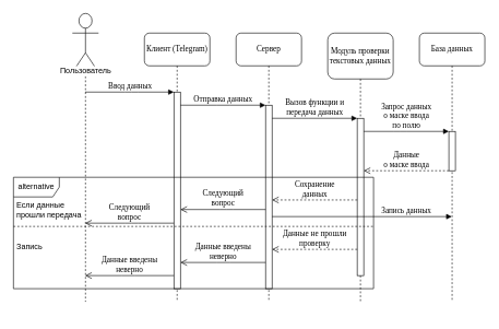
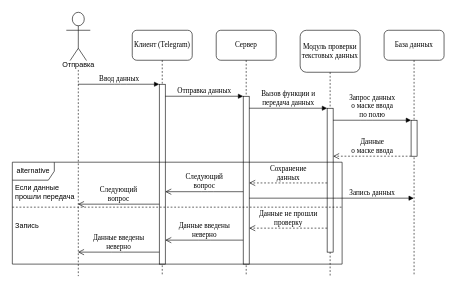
  <mxCell id="0" />
  <mxCell id="1" parent="0" />
  <mxCell id="2" value="Клиент (Telegram)" style="shape=umlLifeline;perimeter=lifelinePerimeter;whiteSpace=wrap;html=1;container=1;collapsible=0;recursiveResize=0;outlineConnect=0;rounded=1;shadow=0;comic=0;labelBackgroundColor=none;strokeWidth=1;fontFamily=Verdana;fontSize=12;align=center;size=50;" parent="1" vertex="1"><mxGeometry x="220" y="50" width="100" height="410" as="geometry" /></mxCell>
  <mxCell id="3" value="" style="html=1;points=[];perimeter=orthogonalPerimeter;rounded=0;shadow=0;comic=0;labelBackgroundColor=none;strokeWidth=1;fontFamily=Verdana;fontSize=12;align=center;" parent="2" vertex="1"><mxGeometry x="45" y="90" width="10" height="300" as="geometry" /></mxCell>
  <mxCell id="4" value="" style="group" parent="1" vertex="1" connectable="0"><mxGeometry x="90" y="20" width="80" height="460" as="geometry" /></mxCell>
  <mxCell id="5" value="" style="shape=umlLifeline;perimeter=lifelinePerimeter;whiteSpace=wrap;html=1;container=1;dropTarget=0;collapsible=0;recursiveResize=0;outlineConnect=0;portConstraint=eastwest;newEdgeStyle={&quot;edgeStyle&quot;:&quot;elbowEdgeStyle&quot;,&quot;elbow&quot;:&quot;vertical&quot;,&quot;curved&quot;:0,&quot;rounded&quot;:0};participant=umlActor;size=90;" parent="4" vertex="1"><mxGeometry x="20" width="40" height="440" as="geometry" /></mxCell>
- <mxCell id="6" value="Пользователь" style="text;align=center;fontStyle=0;verticalAlign=middle;spacingLeft=3;spacingRight=3;strokeColor=none;rotatable=0;points=[[0,0.5],[1,0.5]];portConstraint=eastwest;html=1;labelBackgroundColor=default;" parent="4" vertex="1"><mxGeometry y="78.222" width="80" height="19.067" as="geometry" /></mxCell>
+ <mxCell id="6" value="Отправка" style="text;align=center;fontStyle=0;verticalAlign=middle;spacingLeft=3;spacingRight=3;strokeColor=none;rotatable=0;points=[[0,0.5],[1,0.5]];portConstraint=eastwest;html=1;labelBackgroundColor=default;" parent="4" vertex="1"><mxGeometry y="78.222" width="80" height="19.067" as="geometry" /></mxCell>
  <mxCell id="7" value="Сервер" style="shape=umlLifeline;perimeter=lifelinePerimeter;whiteSpace=wrap;html=1;container=1;collapsible=0;recursiveResize=0;outlineConnect=0;rounded=1;shadow=0;comic=0;labelBackgroundColor=none;strokeWidth=1;fontFamily=Verdana;fontSize=12;align=center;size=50;" parent="1" vertex="1"><mxGeometry x="360" y="50" width="100" height="410" as="geometry" /></mxCell>
  <mxCell id="8" value="" style="html=1;points=[];perimeter=orthogonalPerimeter;rounded=0;shadow=0;comic=0;labelBackgroundColor=none;strokeWidth=1;fontFamily=Verdana;fontSize=12;align=center;" parent="7" vertex="1"><mxGeometry x="45" y="110" width="10" height="280" as="geometry" /></mxCell>
  <mxCell id="9" value="Модуль проверки текстовых данных" style="shape=umlLifeline;perimeter=lifelinePerimeter;whiteSpace=wrap;html=1;container=1;collapsible=0;recursiveResize=0;outlineConnect=0;rounded=1;shadow=0;comic=0;labelBackgroundColor=none;strokeWidth=1;fontFamily=Verdana;fontSize=12;align=center;size=70;" parent="1" vertex="1"><mxGeometry x="500" y="50" width="100" height="410" as="geometry" /></mxCell>
  <mxCell id="10" value="" style="html=1;points=[];perimeter=orthogonalPerimeter;rounded=0;shadow=0;comic=0;labelBackgroundColor=none;strokeWidth=1;fontFamily=Verdana;fontSize=12;align=center;" parent="9" vertex="1"><mxGeometry x="45" y="130" width="10" height="240" as="geometry" /></mxCell>
  <mxCell id="11" value="alternative" style="shape=umlFrame;whiteSpace=wrap;html=1;pointerEvents=0;width=70;height=30;container=1;recursiveResize=1;" parent="9" vertex="1"><mxGeometry x="-480" y="220" width="550" height="170" as="geometry" /></mxCell>
  <mxCell id="12" value="" style="line;strokeWidth=1;fillColor=none;align=left;verticalAlign=middle;spacingTop=-1;spacingLeft=3;spacingRight=3;rotatable=0;labelPosition=right;points=[];portConstraint=eastwest;strokeColor=default;dashed=1;perimeterSpacing=0;" parent="11" vertex="1"><mxGeometry y="69.229" width="550" height="11.538" as="geometry" /></mxCell>
  <mxCell id="13" value="Если данные&lt;br&gt;прошли&amp;nbsp;передача" style="text;align=left;fontStyle=0;verticalAlign=middle;spacingLeft=3;spacingRight=3;strokeColor=none;rotatable=0;points=[[0,0.5],[1,0.5]];portConstraint=eastwest;html=1;" parent="11" vertex="1"><mxGeometry y="34.615" width="86.275" height="30.0" as="geometry" /></mxCell>
  <mxCell id="14" value="Запись" style="text;align=left;fontStyle=0;verticalAlign=middle;spacingLeft=3;spacingRight=3;strokeColor=none;rotatable=0;points=[[0,0.5],[1,0.5]];portConstraint=eastwest;html=1;" parent="11" vertex="1"><mxGeometry y="92.308" width="86.275" height="30.0" as="geometry" /></mxCell>
  <mxCell id="15" value="Сохранение&lt;br&gt;данных" style="html=1;verticalAlign=bottom;endArrow=open;dashed=1;endSize=8;labelBackgroundColor=none;fontFamily=Verdana;fontSize=12;" parent="11" edge="1"><mxGeometry relative="1" as="geometry"><mxPoint x="395" y="34.615" as="targetPoint" /><mxPoint x="525" y="34.615" as="sourcePoint" /><mxPoint as="offset" /><Array as="points"><mxPoint x="460" y="34.615" /></Array></mxGeometry></mxCell>
  <mxCell id="16" value="База данных" style="shape=umlLifeline;perimeter=lifelinePerimeter;whiteSpace=wrap;html=1;container=1;collapsible=0;recursiveResize=0;outlineConnect=0;rounded=1;shadow=0;comic=0;labelBackgroundColor=none;strokeWidth=1;fontFamily=Verdana;fontSize=12;align=center;size=50;" parent="1" vertex="1"><mxGeometry x="640" y="50" width="100" height="410" as="geometry" /></mxCell>
  <mxCell id="17" value="" style="html=1;points=[];perimeter=orthogonalPerimeter;rounded=0;shadow=0;comic=0;labelBackgroundColor=none;strokeWidth=1;fontFamily=Verdana;fontSize=12;align=center;" parent="16" vertex="1"><mxGeometry x="45" y="150" width="10" height="60" as="geometry" /></mxCell>
  <mxCell id="18" value="Отправка данных" style="html=1;verticalAlign=bottom;endArrow=block;labelBackgroundColor=none;fontFamily=Verdana;fontSize=12;edgeStyle=elbowEdgeStyle;elbow=vertical;" parent="1" source="3" target="8" edge="1"><mxGeometry relative="1" as="geometry"><mxPoint x="290" y="160" as="sourcePoint" /><Array as="points"><mxPoint x="340" y="160" /></Array><mxPoint x="424.5" y="160" as="targetPoint" /></mxGeometry></mxCell>
  <mxCell id="19" value="Ввод&amp;nbsp;данных" style="html=1;verticalAlign=bottom;endArrow=block;labelBackgroundColor=none;fontFamily=Verdana;fontSize=12;edgeStyle=elbowEdgeStyle;elbow=vertical;" parent="1" source="5" target="3" edge="1"><mxGeometry relative="1" as="geometry"><mxPoint x="130" y="150" as="sourcePoint" /><Array as="points"><mxPoint x="200" y="140" /></Array><mxPoint x="270" y="150" as="targetPoint" /><mxPoint as="offset" /></mxGeometry></mxCell>
  <mxCell id="20" value="Вызов функции и&lt;br&gt;передача данных" style="html=1;verticalAlign=bottom;endArrow=block;labelBackgroundColor=none;fontFamily=Verdana;fontSize=12;edgeStyle=elbowEdgeStyle;elbow=vertical;" parent="1" source="8" target="10" edge="1"><mxGeometry relative="1" as="geometry"><mxPoint x="410.024" y="260" as="sourcePoint" /><Array as="points"><mxPoint x="460" y="180" /></Array><mxPoint x="550" y="260" as="targetPoint" /></mxGeometry></mxCell>
  <mxCell id="21" value="Запрос данных&lt;br&gt;о маске ввода&lt;br&gt;по полю" style="html=1;verticalAlign=bottom;endArrow=block;labelBackgroundColor=none;fontFamily=Verdana;fontSize=12;edgeStyle=elbowEdgeStyle;elbow=vertical;" parent="1" source="10" target="17" edge="1"><mxGeometry relative="1" as="geometry"><mxPoint x="540" y="200" as="sourcePoint" /><Array as="points"><mxPoint x="610" y="200" /></Array><mxPoint x="680" y="200" as="targetPoint" /></mxGeometry></mxCell>
  <mxCell id="22" value="Данные&lt;br&gt;о маске ввода" style="html=1;verticalAlign=bottom;endArrow=open;dashed=1;endSize=8;labelBackgroundColor=none;fontFamily=Verdana;fontSize=12;" parent="1" source="17" target="10" edge="1"><mxGeometry relative="1" as="geometry"><mxPoint x="570" y="230" as="targetPoint" /><mxPoint x="670" y="230" as="sourcePoint" /><Array as="points"><mxPoint x="620" y="260" /></Array></mxGeometry></mxCell>
  <mxCell id="23" value="Данные не прошли&lt;br&gt;проверку" style="html=1;verticalAlign=bottom;endArrow=open;dashed=1;endSize=8;labelBackgroundColor=none;fontFamily=Verdana;fontSize=12;" parent="1" source="10" target="8" edge="1"><mxGeometry relative="1" as="geometry"><mxPoint x="410" y="384.18" as="targetPoint" /><mxPoint x="540" y="384.18" as="sourcePoint" /><mxPoint as="offset" /><Array as="points"><mxPoint x="475" y="380" /></Array></mxGeometry></mxCell>
  <mxCell id="24" value="Запись данных" style="html=1;verticalAlign=bottom;endArrow=block;labelBackgroundColor=none;fontFamily=Verdana;fontSize=12;edgeStyle=elbowEdgeStyle;elbow=vertical;" parent="1" source="8" target="16" edge="1"><mxGeometry x="0.494" relative="1" as="geometry"><mxPoint x="410" y="320" as="sourcePoint" /><Array as="points"><mxPoint x="550" y="330" /></Array><mxPoint x="550" y="320" as="targetPoint" /><mxPoint as="offset" /></mxGeometry></mxCell>
  <mxCell id="25" value="Данные введены&lt;br&gt;неверно" style="html=1;verticalAlign=bottom;endArrow=open;endSize=8;labelBackgroundColor=none;fontFamily=Verdana;fontSize=12;" parent="1" source="8" target="3" edge="1"><mxGeometry relative="1" as="geometry"><mxPoint x="290" y="400" as="targetPoint" /><mxPoint x="390" y="400" as="sourcePoint" /><mxPoint as="offset" /><Array as="points"><mxPoint x="340" y="400" /></Array></mxGeometry></mxCell>
  <mxCell id="26" value="Данные введены&lt;br&gt;неверно" style="html=1;verticalAlign=bottom;endArrow=open;endSize=8;labelBackgroundColor=none;fontFamily=Verdana;fontSize=12;" parent="1" source="3" target="5" edge="1"><mxGeometry relative="1" as="geometry"><mxPoint x="130" y="420" as="targetPoint" /><mxPoint x="260" y="420" as="sourcePoint" /><mxPoint as="offset" /><Array as="points"><mxPoint x="195" y="420" /></Array></mxGeometry></mxCell>
  <mxCell id="27" value="Следующий&lt;br&gt;вопрос" style="html=1;verticalAlign=bottom;endArrow=open;endSize=8;labelBackgroundColor=none;fontFamily=Verdana;fontSize=12;" edge="1" parent="1" source="8" target="3"><mxGeometry relative="1" as="geometry"><mxPoint x="280" y="319.2" as="targetPoint" /><mxPoint x="410" y="319.2" as="sourcePoint" /><mxPoint as="offset" /><Array as="points"><mxPoint x="345" y="319.2" /></Array></mxGeometry></mxCell>
  <mxCell id="28" value="Следующий&lt;br&gt;вопрос" style="html=1;verticalAlign=bottom;endArrow=open;endSize=8;labelBackgroundColor=none;fontFamily=Verdana;fontSize=12;" edge="1" parent="1" source="3" target="5"><mxGeometry relative="1" as="geometry"><mxPoint x="130" y="329" as="targetPoint" /><mxPoint x="260" y="329" as="sourcePoint" /><mxPoint as="offset" /><Array as="points"><mxPoint x="200" y="340" /></Array></mxGeometry></mxCell>
